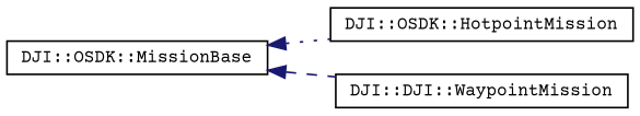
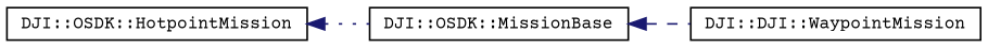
  digraph {
    fontname="Courier Prime"
    rankdir=LR
    node [color=black fillcolor=white fontname="Courier Prime" fontsize=10 shape=record style=filled]
    edge [color=midnightblue dir=back fontname="Courier Prime" fontsize=10 labelfontname=Helvetica labelfontsize=10]
    n1 [height=0.2 label="DJI::OSDK::MissionBase" width=0.4]
    n2 [height=0.2 label="DJI::OSDK::HotpointMission" width=0.4]
    n3 [height=0.2 label="DJI::DJI::WaypointMission" width=0.4]
-   n1 -> n2 [style=dotted]
+   n2 -> n1 [style=dotted]
    n1 -> n3 [style=dashed]
  }
